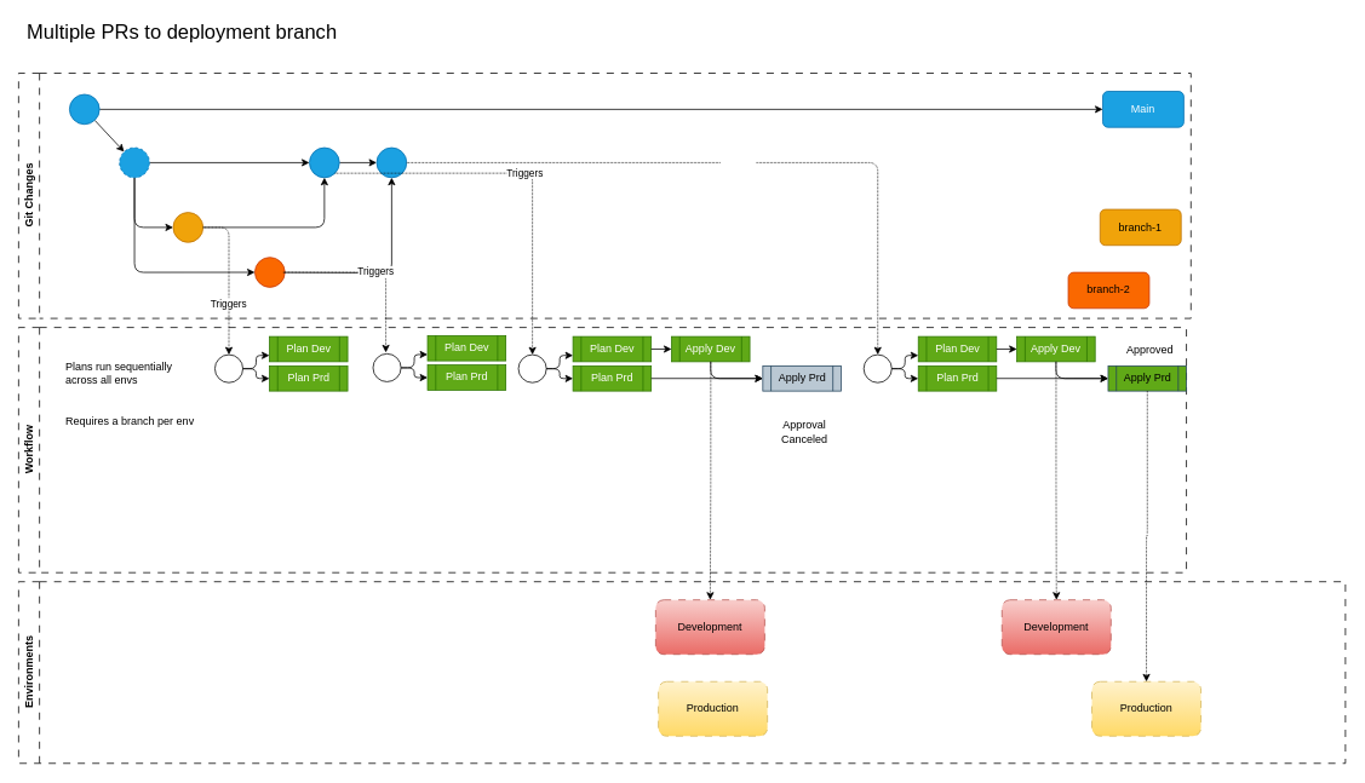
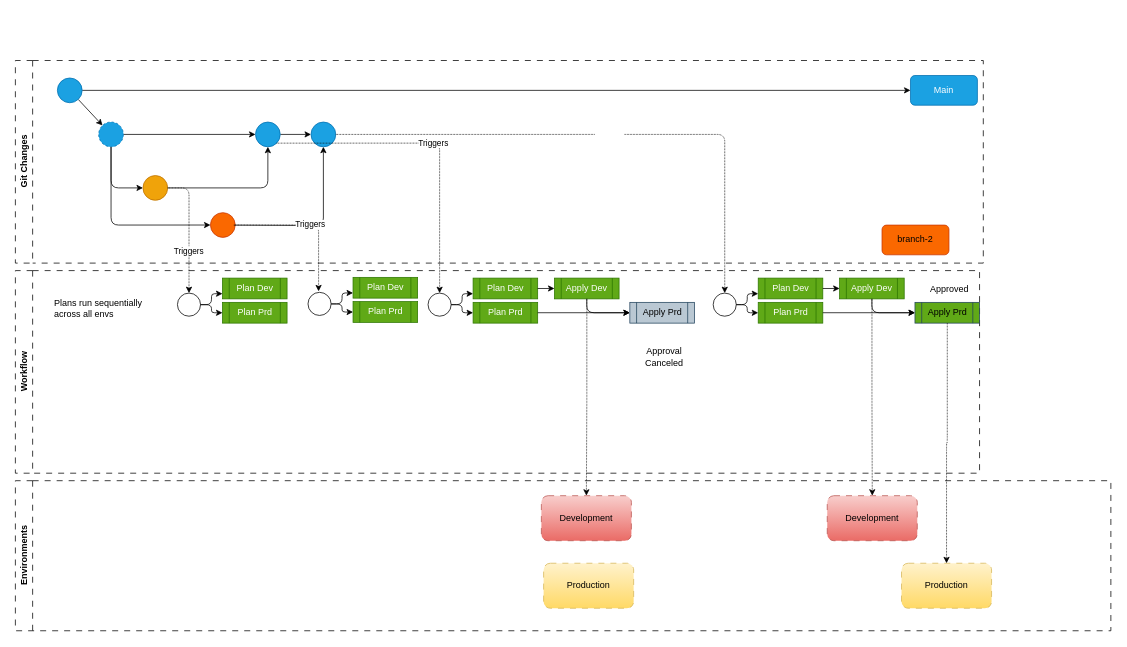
  <mxCell id="0" />
  <mxCell id="1" parent="0" />
  <mxCell id="2" value="Workflow" style="swimlane;horizontal=0;whiteSpace=wrap;html=1;dashed=1;dashPattern=8 8;glass=0;fillStyle=auto;swimlaneFillColor=none;gradientColor=none;" parent="1" vertex="1"><mxGeometry x="20" y="360" width="1285" height="270" as="geometry"><mxRectangle x="260" y="420" width="40" height="80" as="alternateBounds" /></mxGeometry></mxCell>
  <mxCell id="3" value="Plan Dev" style="shape=process;whiteSpace=wrap;html=1;backgroundOutline=1;fillColor=#60a917;fontColor=#ffffff;strokeColor=#2D7600;" parent="2" vertex="1"><mxGeometry x="450" y="9" width="86.087" height="27.692" as="geometry" /></mxCell>
  <mxCell id="4" style="edgeStyle=orthogonalEdgeStyle;html=1;entryX=0;entryY=0.75;entryDx=0;entryDy=0;" parent="2" source="7" target="3" edge="1"><mxGeometry relative="1" as="geometry" /></mxCell>
  <mxCell id="5" value="Plan Prd" style="shape=process;whiteSpace=wrap;html=1;backgroundOutline=1;fillColor=#60a917;fontColor=#ffffff;strokeColor=#2D7600;" parent="2" vertex="1"><mxGeometry x="450" y="41.308" width="86.087" height="27.692" as="geometry" /></mxCell>
  <mxCell id="6" style="edgeStyle=orthogonalEdgeStyle;html=1;" parent="2" source="7" target="5" edge="1"><mxGeometry relative="1" as="geometry" /></mxCell>
  <mxCell id="7" value="" style="ellipse;whiteSpace=wrap;html=1;aspect=fixed;" parent="2" vertex="1"><mxGeometry x="390" y="29" width="30.77" height="30.77" as="geometry" /></mxCell>
  <mxCell id="8" value="" style="ellipse;whiteSpace=wrap;html=1;aspect=fixed;" parent="2" vertex="1"><mxGeometry x="216" y="30" width="30.77" height="30.77" as="geometry" /></mxCell>
  <mxCell id="9" value="Plan Dev" style="shape=process;whiteSpace=wrap;html=1;backgroundOutline=1;fillColor=#60a917;fontColor=#ffffff;strokeColor=#2D7600;" parent="2" vertex="1"><mxGeometry x="276" y="10" width="86.087" height="27.692" as="geometry" /></mxCell>
  <mxCell id="10" style="edgeStyle=orthogonalEdgeStyle;html=1;entryX=0;entryY=0.75;entryDx=0;entryDy=0;" parent="2" source="8" target="9" edge="1"><mxGeometry relative="1" as="geometry" /></mxCell>
  <mxCell id="11" value="Plan Prd" style="shape=process;whiteSpace=wrap;html=1;backgroundOutline=1;fillColor=#60a917;fontColor=#ffffff;strokeColor=#2D7600;" parent="2" vertex="1"><mxGeometry x="276" y="42.308" width="86.087" height="27.692" as="geometry" /></mxCell>
  <mxCell id="12" style="edgeStyle=orthogonalEdgeStyle;html=1;" parent="2" source="8" target="11" edge="1"><mxGeometry relative="1" as="geometry" /></mxCell>
  <mxCell id="13" value="Plans run sequentially across all envs" style="text;html=1;strokeColor=none;fillColor=none;align=left;verticalAlign=top;whiteSpace=wrap;rounded=0;" vertex="1" parent="2"><mxGeometry x="50" y="30" width="130" height="40" as="geometry" /></mxCell>
  <mxCell id="14" value="" style="ellipse;whiteSpace=wrap;html=1;aspect=fixed;" vertex="1" parent="2"><mxGeometry x="550" y="30" width="30.77" height="30.77" as="geometry" /></mxCell>
  <mxCell id="15" value="Plan Dev" style="shape=process;whiteSpace=wrap;html=1;backgroundOutline=1;fillColor=#60a917;fontColor=#ffffff;strokeColor=#2D7600;" vertex="1" parent="2"><mxGeometry x="610" y="10" width="86.087" height="27.692" as="geometry" /></mxCell>
  <mxCell id="16" style="edgeStyle=orthogonalEdgeStyle;html=1;entryX=0;entryY=0.75;entryDx=0;entryDy=0;" edge="1" parent="2" source="14" target="15"><mxGeometry relative="1" as="geometry" /></mxCell>
  <mxCell id="17" value="Plan Prd" style="shape=process;whiteSpace=wrap;html=1;backgroundOutline=1;fillColor=#60a917;fontColor=#ffffff;strokeColor=#2D7600;" vertex="1" parent="2"><mxGeometry x="610" y="42.308" width="86.087" height="27.692" as="geometry" /></mxCell>
  <mxCell id="18" style="edgeStyle=orthogonalEdgeStyle;html=1;" edge="1" parent="2" source="14" target="17"><mxGeometry relative="1" as="geometry" /></mxCell>
  <mxCell id="19" value="Apply Dev" style="shape=process;whiteSpace=wrap;html=1;backgroundOutline=1;fillColor=#60a917;fontColor=#ffffff;strokeColor=#2D7600;" vertex="1" parent="2"><mxGeometry x="718.478" y="10" width="86.087" height="27.692" as="geometry" /></mxCell>
  <mxCell id="20" value="" style="edgeStyle=orthogonalEdgeStyle;html=1;" edge="1" parent="2" source="15" target="19"><mxGeometry relative="1" as="geometry" /></mxCell>
  <mxCell id="21" value="Apply Prd" style="shape=process;whiteSpace=wrap;html=1;backgroundOutline=1;fillColor=#bac8d3;strokeColor=#23445d;" vertex="1" parent="2"><mxGeometry x="818.913" y="42.308" width="86.087" height="27.692" as="geometry" /></mxCell>
  <mxCell id="22" value="" style="edgeStyle=orthogonalEdgeStyle;html=1;" edge="1" parent="2" source="17" target="21"><mxGeometry relative="1" as="geometry" /></mxCell>
  <mxCell id="23" style="edgeStyle=orthogonalEdgeStyle;html=1;entryX=0;entryY=0.5;entryDx=0;entryDy=0;exitX=0.5;exitY=1;exitDx=0;exitDy=0;" edge="1" parent="2" source="19" target="21"><mxGeometry relative="1" as="geometry" /></mxCell>
  <mxCell id="24" value="Approval Canceled" style="text;html=1;strokeColor=none;fillColor=none;align=center;verticalAlign=middle;whiteSpace=wrap;rounded=0;" vertex="1" parent="2"><mxGeometry x="835" y="100" width="60" height="30" as="geometry" /></mxCell>
  <mxCell id="25" value="" style="ellipse;whiteSpace=wrap;html=1;aspect=fixed;" vertex="1" parent="2"><mxGeometry x="930" y="30" width="30.77" height="30.77" as="geometry" /></mxCell>
  <mxCell id="26" value="Plan Dev" style="shape=process;whiteSpace=wrap;html=1;backgroundOutline=1;fillColor=#60a917;fontColor=#ffffff;strokeColor=#2D7600;" vertex="1" parent="2"><mxGeometry x="990" y="10" width="86.087" height="27.692" as="geometry" /></mxCell>
  <mxCell id="27" style="edgeStyle=orthogonalEdgeStyle;html=1;entryX=0;entryY=0.75;entryDx=0;entryDy=0;" edge="1" parent="2" source="25" target="26"><mxGeometry relative="1" as="geometry" /></mxCell>
  <mxCell id="28" value="Plan Prd" style="shape=process;whiteSpace=wrap;html=1;backgroundOutline=1;fillColor=#60a917;fontColor=#ffffff;strokeColor=#2D7600;" vertex="1" parent="2"><mxGeometry x="990" y="42.308" width="86.087" height="27.692" as="geometry" /></mxCell>
  <mxCell id="29" style="edgeStyle=orthogonalEdgeStyle;html=1;" edge="1" parent="2" source="25" target="28"><mxGeometry relative="1" as="geometry" /></mxCell>
  <mxCell id="30" value="Apply Dev" style="shape=process;whiteSpace=wrap;html=1;backgroundOutline=1;fillColor=#60a917;fontColor=#ffffff;strokeColor=#2D7600;" vertex="1" parent="2"><mxGeometry x="1098.478" y="10" width="86.087" height="27.692" as="geometry" /></mxCell>
  <mxCell id="31" value="" style="edgeStyle=orthogonalEdgeStyle;html=1;" edge="1" parent="2" source="26" target="30"><mxGeometry relative="1" as="geometry" /></mxCell>
  <mxCell id="32" value="Apply Prd" style="shape=process;whiteSpace=wrap;html=1;backgroundOutline=1;fillColor=#60a917;strokeColor=#23445d;" vertex="1" parent="2"><mxGeometry x="1198.913" y="42.308" width="86.087" height="27.692" as="geometry" /></mxCell>
  <mxCell id="33" value="" style="edgeStyle=orthogonalEdgeStyle;html=1;" edge="1" parent="2" source="28" target="32"><mxGeometry relative="1" as="geometry" /></mxCell>
  <mxCell id="34" style="edgeStyle=orthogonalEdgeStyle;html=1;entryX=0;entryY=0.5;entryDx=0;entryDy=0;exitX=0.5;exitY=1;exitDx=0;exitDy=0;" edge="1" parent="2" source="30" target="32"><mxGeometry relative="1" as="geometry" /></mxCell>
  <mxCell id="35" value="Approved" style="text;html=1;strokeColor=none;fillColor=none;align=center;verticalAlign=middle;whiteSpace=wrap;rounded=0;" vertex="1" parent="2"><mxGeometry x="1215" y="10" width="60" height="30" as="geometry" /></mxCell>
- <mxCell id="36" value="Requires a branch per env" style="text;html=1;strokeColor=none;fillColor=none;align=left;verticalAlign=top;whiteSpace=wrap;rounded=0;" vertex="1" parent="2"><mxGeometry x="50" y="90" width="330" height="140" as="geometry" /></mxCell>
  <mxCell id="37" value="Git Changes" style="swimlane;horizontal=0;whiteSpace=wrap;html=1;glass=0;dashed=1;dashPattern=8 8;fillStyle=auto;gradientColor=none;" parent="1" vertex="1"><mxGeometry x="20" y="80" width="1290" height="270" as="geometry" /></mxCell>
  <mxCell id="38" value="Main" style="rounded=1;whiteSpace=wrap;html=1;fillColor=#1ba1e2;fontColor=#ffffff;strokeColor=#006EAF;" parent="37" vertex="1"><mxGeometry x="1192.919" y="20" width="89.231" height="39.574" as="geometry" /></mxCell>
- <mxCell id="39" value="branch-1" style="rounded=1;whiteSpace=wrap;html=1;fillColor=#f0a30a;fontColor=#000000;strokeColor=#BD7000;" parent="37" vertex="1"><mxGeometry x="1189.999" y="150.004" width="89.231" height="39.574" as="geometry" /></mxCell>
  <mxCell id="40" value="branch-2" style="rounded=1;whiteSpace=wrap;html=1;fillColor=#fa6800;fontColor=#000000;strokeColor=#C73500;" parent="37" vertex="1"><mxGeometry x="1154.999" y="219.366" width="89.231" height="39.574" as="geometry" /></mxCell>
  <mxCell id="41" value="" style="edgeStyle=orthogonalEdgeStyle;html=1;entryX=0;entryY=0.5;entryDx=0;entryDy=0;" parent="37" source="43" target="38" edge="1"><mxGeometry relative="1" as="geometry"><mxPoint x="126.667" y="39.787" as="targetPoint" /></mxGeometry></mxCell>
  <mxCell id="42" style="edgeStyle=none;html=1;" edge="1" parent="37" source="43" target="51"><mxGeometry relative="1" as="geometry" /></mxCell>
  <mxCell id="43" value="Main" style="ellipse;whiteSpace=wrap;html=1;aspect=fixed;fillColor=#1ba1e2;fontColor=#ffffff;strokeColor=#006EAF;align=center;verticalAlign=bottom;labelPosition=center;verticalLabelPosition=top;" parent="37" vertex="1"><mxGeometry x="56" y="23.298" width="32.979" height="32.979" as="geometry" /></mxCell>
  <mxCell id="44" value="PR" style="ellipse;whiteSpace=wrap;html=1;aspect=fixed;fillColor=#f0a30a;fontColor=#FFFFFF;strokeColor=#BD7000;align=center;verticalAlign=bottom;labelPosition=center;verticalLabelPosition=top;" parent="37" vertex="1"><mxGeometry x="170.003" y="153.302" width="32.979" height="32.979" as="geometry" /></mxCell>
  <mxCell id="45" style="edgeStyle=orthogonalEdgeStyle;html=1;entryX=0;entryY=0.5;entryDx=0;entryDy=0;exitX=0.5;exitY=1;exitDx=0;exitDy=0;" parent="37" source="51" target="44" edge="1"><mxGeometry relative="1" as="geometry" /></mxCell>
  <mxCell id="46" value="PR" style="ellipse;whiteSpace=wrap;html=1;aspect=fixed;fillColor=#fa6800;fontColor=#FFFFFF;strokeColor=#C73500;align=center;verticalAlign=bottom;labelPosition=center;verticalLabelPosition=top;" parent="37" vertex="1"><mxGeometry x="260.003" y="202.77" width="32.979" height="32.979" as="geometry" /></mxCell>
  <mxCell id="47" style="edgeStyle=orthogonalEdgeStyle;html=1;entryX=0;entryY=0.5;entryDx=0;entryDy=0;exitX=0.5;exitY=1;exitDx=0;exitDy=0;" parent="37" source="51" target="46" edge="1"><mxGeometry relative="1" as="geometry" /></mxCell>
  <mxCell id="48" style="edgeStyle=orthogonalEdgeStyle;html=1;entryX=0.5;entryY=1;entryDx=0;entryDy=0;exitX=1;exitY=0.5;exitDx=0;exitDy=0;" edge="1" parent="37" source="44" target="53"><mxGeometry relative="1" as="geometry"><mxPoint x="247.469" y="169.8" as="sourcePoint" /></mxGeometry></mxCell>
  <mxCell id="49" style="edgeStyle=orthogonalEdgeStyle;html=1;" edge="1" parent="37" target="54"><mxGeometry relative="1" as="geometry"><mxPoint x="291.059" y="219.4" as="sourcePoint" /></mxGeometry></mxCell>
  <mxCell id="50" value="" style="edgeStyle=none;html=1;entryX=0;entryY=0.5;entryDx=0;entryDy=0;" edge="1" parent="37" source="51" target="53"><mxGeometry relative="1" as="geometry"><mxPoint x="225.0" y="98.49" as="targetPoint" /></mxGeometry></mxCell>
  <mxCell id="51" value="deploy" style="ellipse;whiteSpace=wrap;html=1;aspect=fixed;fillColor=#1ba1e2;fontColor=#ffffff;strokeColor=#006EAF;align=center;verticalAlign=bottom;labelPosition=center;verticalLabelPosition=top;dashed=1;" vertex="1" parent="37"><mxGeometry x="111" y="81.998" width="32.979" height="32.979" as="geometry" /></mxCell>
  <mxCell id="52" style="edgeStyle=orthogonalEdgeStyle;html=1;" edge="1" parent="37" source="53" target="54"><mxGeometry relative="1" as="geometry" /></mxCell>
  <mxCell id="53" value="commit" style="ellipse;whiteSpace=wrap;html=1;aspect=fixed;fillColor=#1ba1e2;fontColor=#ffffff;strokeColor=#006EAF;align=center;verticalAlign=bottom;labelPosition=center;verticalLabelPosition=top;" vertex="1" parent="37"><mxGeometry x="320" y="81.998" width="32.979" height="32.979" as="geometry" /></mxCell>
  <mxCell id="54" value="commit" style="ellipse;whiteSpace=wrap;html=1;aspect=fixed;fillColor=#1ba1e2;fontColor=#ffffff;strokeColor=#006EAF;align=center;verticalAlign=bottom;labelPosition=center;verticalLabelPosition=top;" vertex="1" parent="37"><mxGeometry x="394" y="82" width="32.979" height="32.979" as="geometry" /></mxCell>
  <mxCell id="55" value="Environments" style="swimlane;horizontal=0;whiteSpace=wrap;html=1;glass=0;dashed=1;dashPattern=8 8;fillStyle=auto;gradientColor=none;" parent="1" vertex="1"><mxGeometry x="20" y="640" width="1460" height="200" as="geometry" /></mxCell>
  <mxCell id="56" value="Development" style="rounded=1;whiteSpace=wrap;html=1;glass=0;dashed=1;dashPattern=8 8;fillStyle=auto;gradientColor=#ea6b66;fillColor=#f8cecc;strokeColor=#b85450;fontColor=#000000;" parent="55" vertex="1"><mxGeometry x="701" y="20" width="120" height="60" as="geometry" /></mxCell>
  <mxCell id="57" value="Development" style="rounded=1;whiteSpace=wrap;html=1;glass=0;dashed=1;dashPattern=8 8;fillStyle=auto;gradientColor=#ea6b66;fillColor=#f8cecc;strokeColor=#b85450;fontColor=#000000;" parent="55" vertex="1"><mxGeometry x="1082" y="20" width="120" height="60" as="geometry" /></mxCell>
  <mxCell id="58" value="&lt;font color=&quot;#000000&quot;&gt;Production&lt;/font&gt;" style="rounded=1;whiteSpace=wrap;html=1;glass=0;dashed=1;dashPattern=8 8;fillStyle=auto;gradientColor=#ffd966;fillColor=#fff2cc;strokeColor=#d6b656;" parent="55" vertex="1"><mxGeometry x="704" y="110" width="120" height="60" as="geometry" /></mxCell>
  <mxCell id="59" value="&lt;font color=&quot;#000000&quot;&gt;Production&lt;/font&gt;" style="rounded=1;whiteSpace=wrap;html=1;glass=0;dashed=1;dashPattern=8 8;fillStyle=auto;gradientColor=#ffd966;fillColor=#fff2cc;strokeColor=#d6b656;" parent="55" vertex="1"><mxGeometry x="1181" y="110" width="120" height="60" as="geometry" /></mxCell>
- <mxCell id="60" value="Multiple PRs to deployment branch" style="text;html=1;strokeColor=none;fillColor=none;align=center;verticalAlign=middle;whiteSpace=wrap;rounded=0;fontSize=22;" parent="1" vertex="1"><mxGeometry x="20" y="20" width="360" height="30" as="geometry" /></mxCell>
  <mxCell id="61" value="Triggers" style="edgeStyle=orthogonalEdgeStyle;html=1;entryX=0.458;entryY=-0.045;entryDx=0;entryDy=0;entryPerimeter=0;exitX=1;exitY=0.5;exitDx=0;exitDy=0;dashed=1;dashPattern=1 1;" edge="1" parent="1" source="46" target="7"><mxGeometry relative="1" as="geometry"><mxPoint x="311.059" y="299.4" as="sourcePoint" /><mxPoint x="420" y="370" as="targetPoint" /><Array as="points"><mxPoint x="424" y="299" /></Array></mxGeometry></mxCell>
  <mxCell id="62" value="Triggers" style="edgeStyle=orthogonalEdgeStyle;html=1;entryX=0.5;entryY=0;entryDx=0;entryDy=0;exitX=1;exitY=0.5;exitDx=0;exitDy=0;dashed=1;dashPattern=1 1;" edge="1" parent="1" source="44" target="8"><mxGeometry x="0.346" relative="1" as="geometry"><mxPoint x="250.98" y="266.28" as="sourcePoint" /><mxPoint as="offset" /></mxGeometry></mxCell>
  <mxCell id="63" value="Triggers" style="edgeStyle=orthogonalEdgeStyle;html=1;entryX=0.5;entryY=0;entryDx=0;entryDy=0;exitX=1;exitY=1;exitDx=0;exitDy=0;dashed=1;dashPattern=1 1;" edge="1" parent="1" source="53" target="14"><mxGeometry relative="1" as="geometry" /></mxCell>
  <mxCell id="64" value="Triggers" style="edgeStyle=orthogonalEdgeStyle;html=1;dashed=1;dashPattern=1 1;fontColor=#FFFFFF;" edge="1" parent="1" source="54" target="25"><mxGeometry relative="1" as="geometry" /></mxCell>
  <mxCell id="65" style="edgeStyle=orthogonalEdgeStyle;html=1;dashed=1;dashPattern=1 1;fontColor=#FFFFFF;" edge="1" parent="1" source="19" target="56"><mxGeometry relative="1" as="geometry" /></mxCell>
  <mxCell id="66" style="edgeStyle=orthogonalEdgeStyle;html=1;dashed=1;dashPattern=1 1;fontColor=#FFFFFF;" edge="1" parent="1" source="30" target="57"><mxGeometry relative="1" as="geometry" /></mxCell>
  <mxCell id="67" style="edgeStyle=orthogonalEdgeStyle;html=1;dashed=1;dashPattern=1 1;fontColor=#FFFFFF;" edge="1" parent="1" source="32" target="59"><mxGeometry relative="1" as="geometry" /></mxCell>
